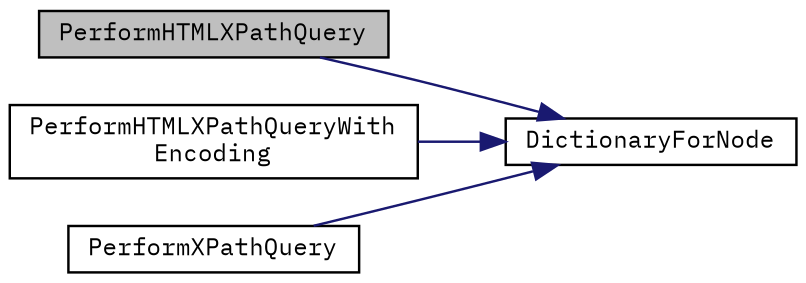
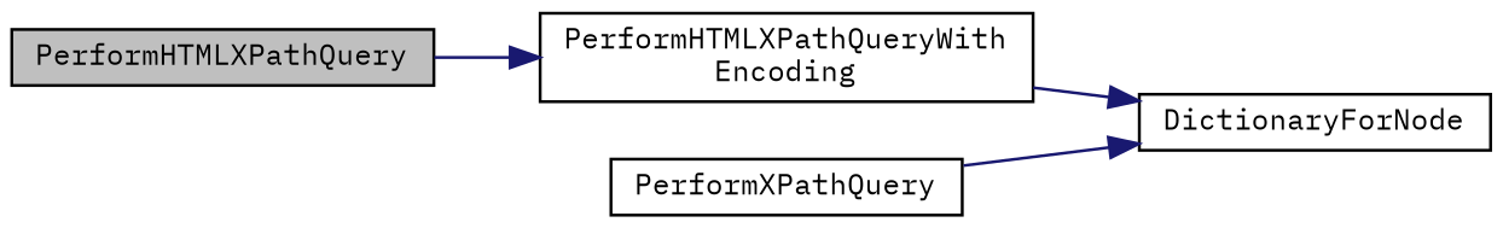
  digraph {
    fontname="IBM Plex Mono"
    rankdir=LR
    node [color=black fillcolor=white fontname="IBM Plex Mono" fontsize=10 shape=record style=filled]
    edge [color=midnightblue fontname="IBM Plex Mono" fontsize=10 labelfontname=Helvetica labelfontsize=10 style=solid]
    n1 [fillcolor=grey75 fontcolor=black height=0.2 label=PerformHTMLXPathQuery width=0.4]
    n2 [height=0.2 label="PerformHTMLXPathQueryWith\lEncoding" width=0.4]
    n3 [height=0.2 label=DictionaryForNode width=0.4]
    n4 [height=0.2 label=PerformXPathQuery width=0.4]
-   n1 -> n3
+   n1 -> n2
    n2 -> n3
    n4 -> n3
  }
